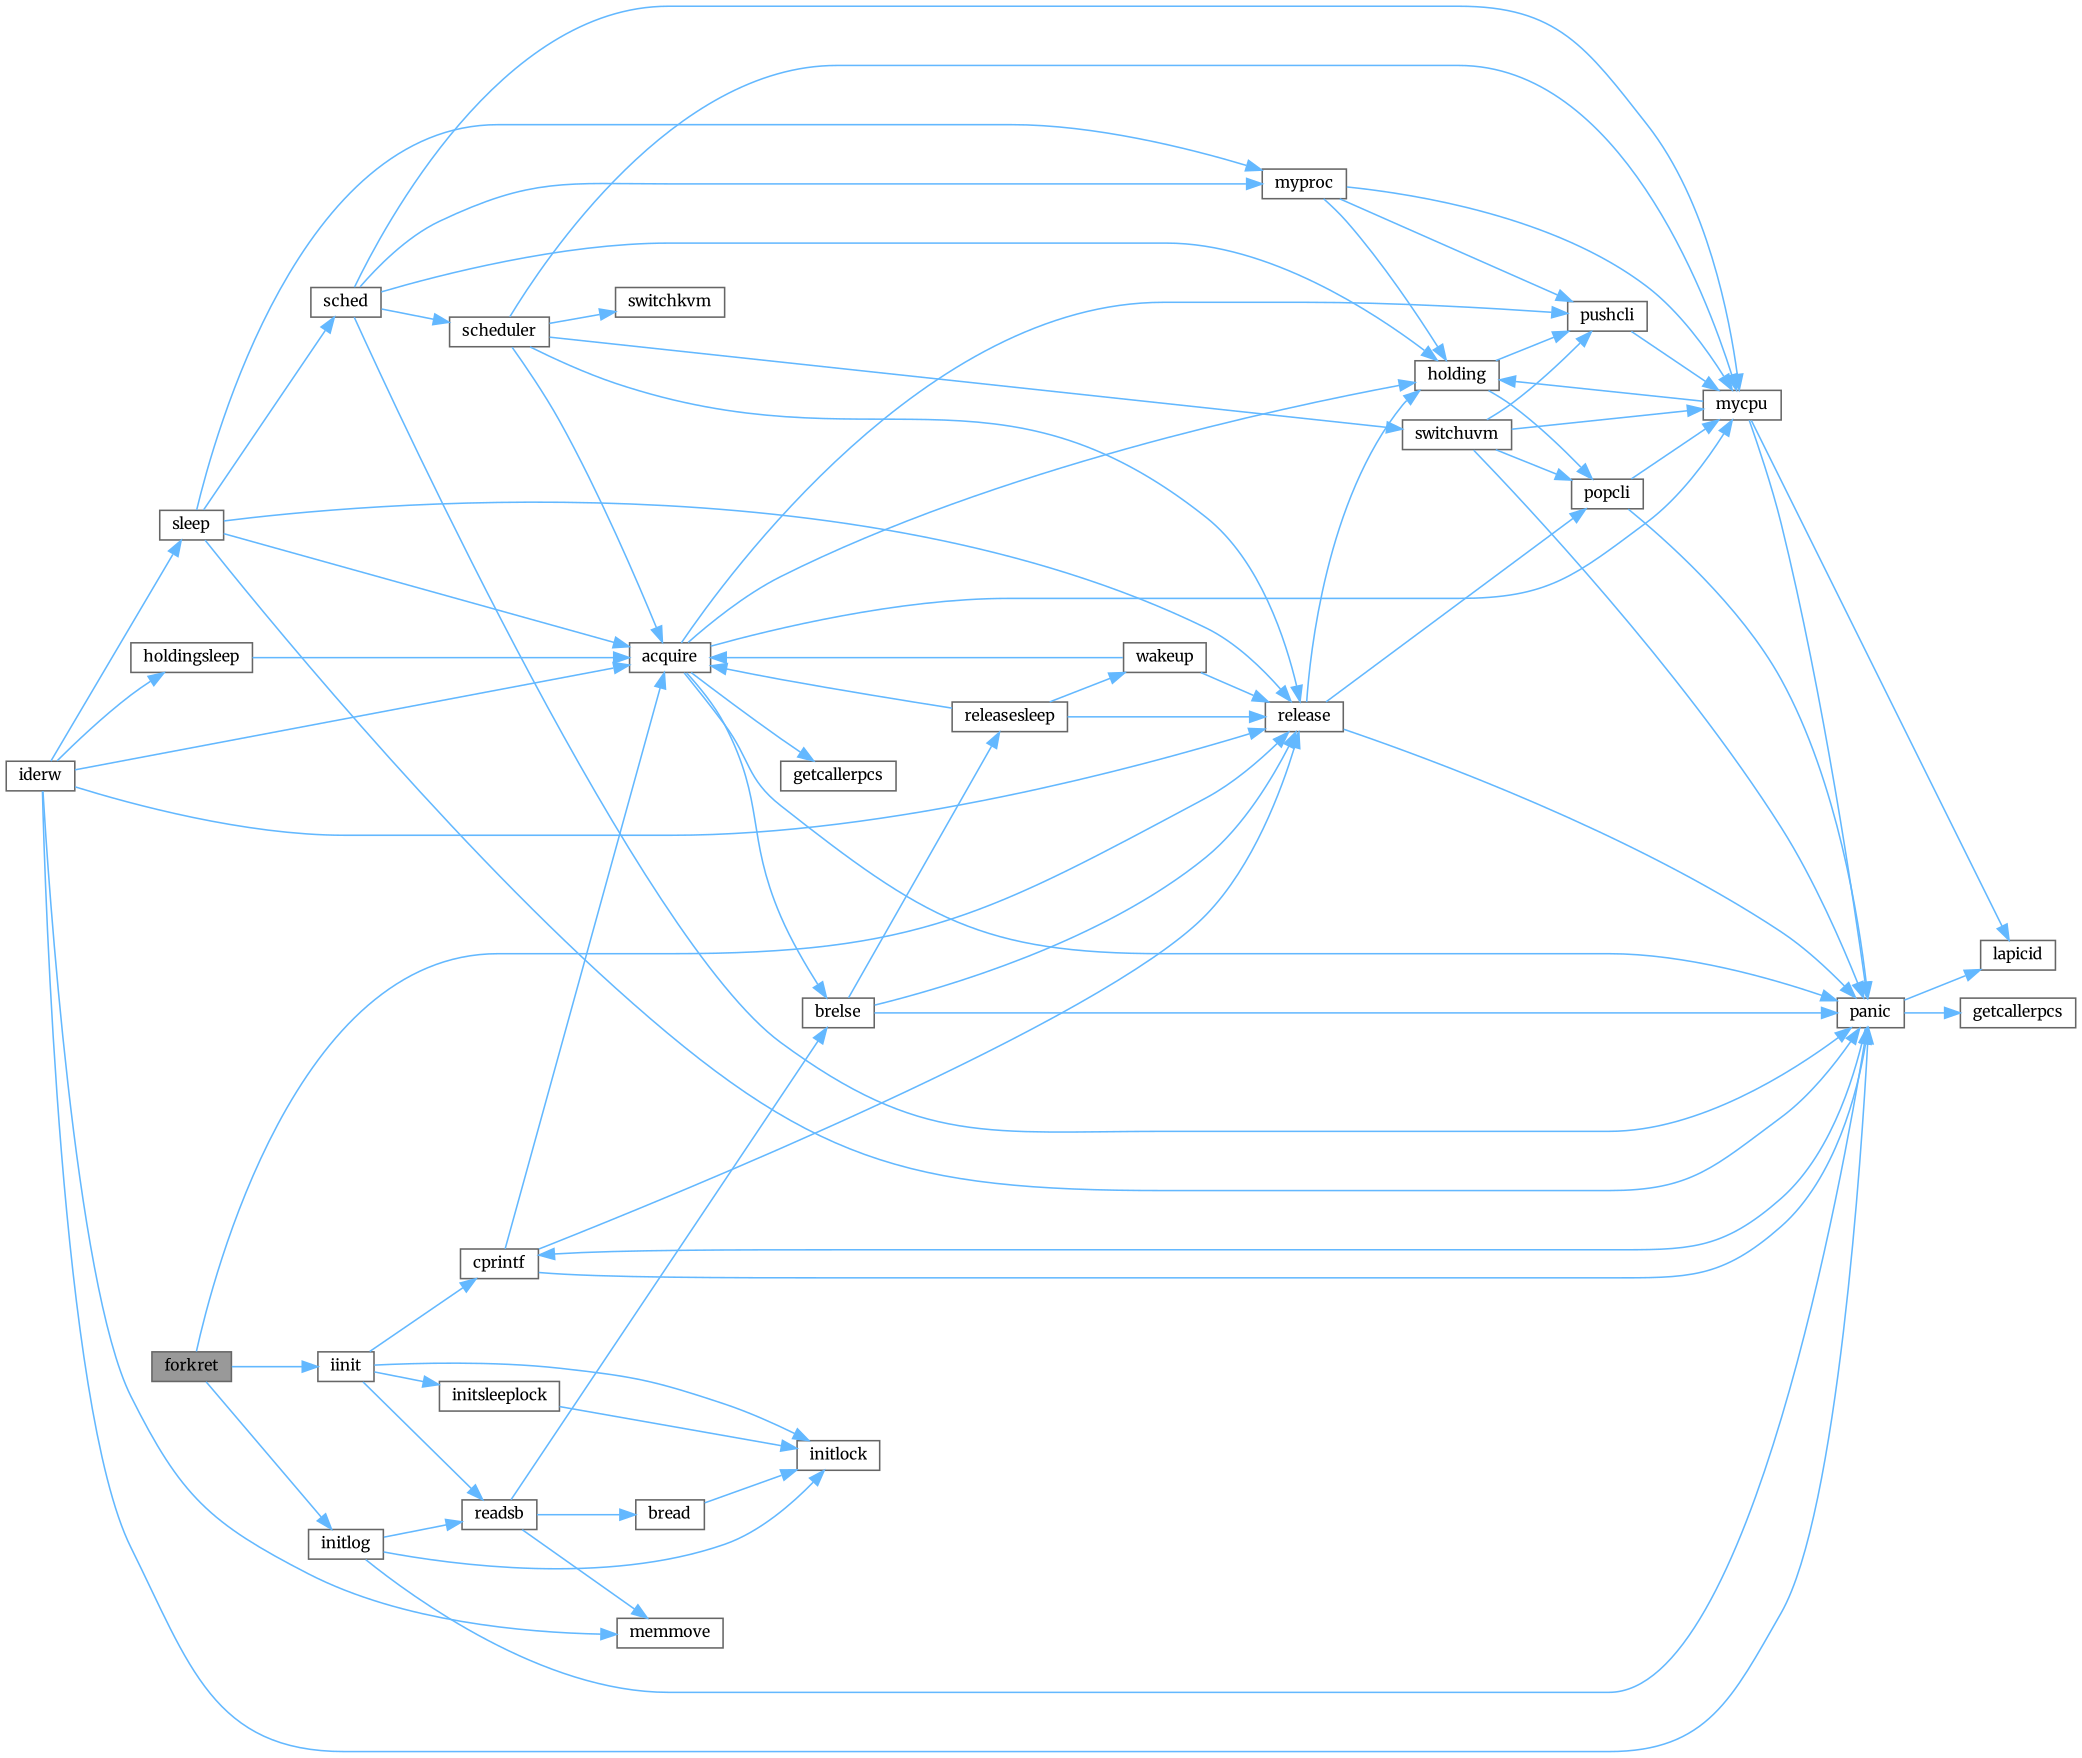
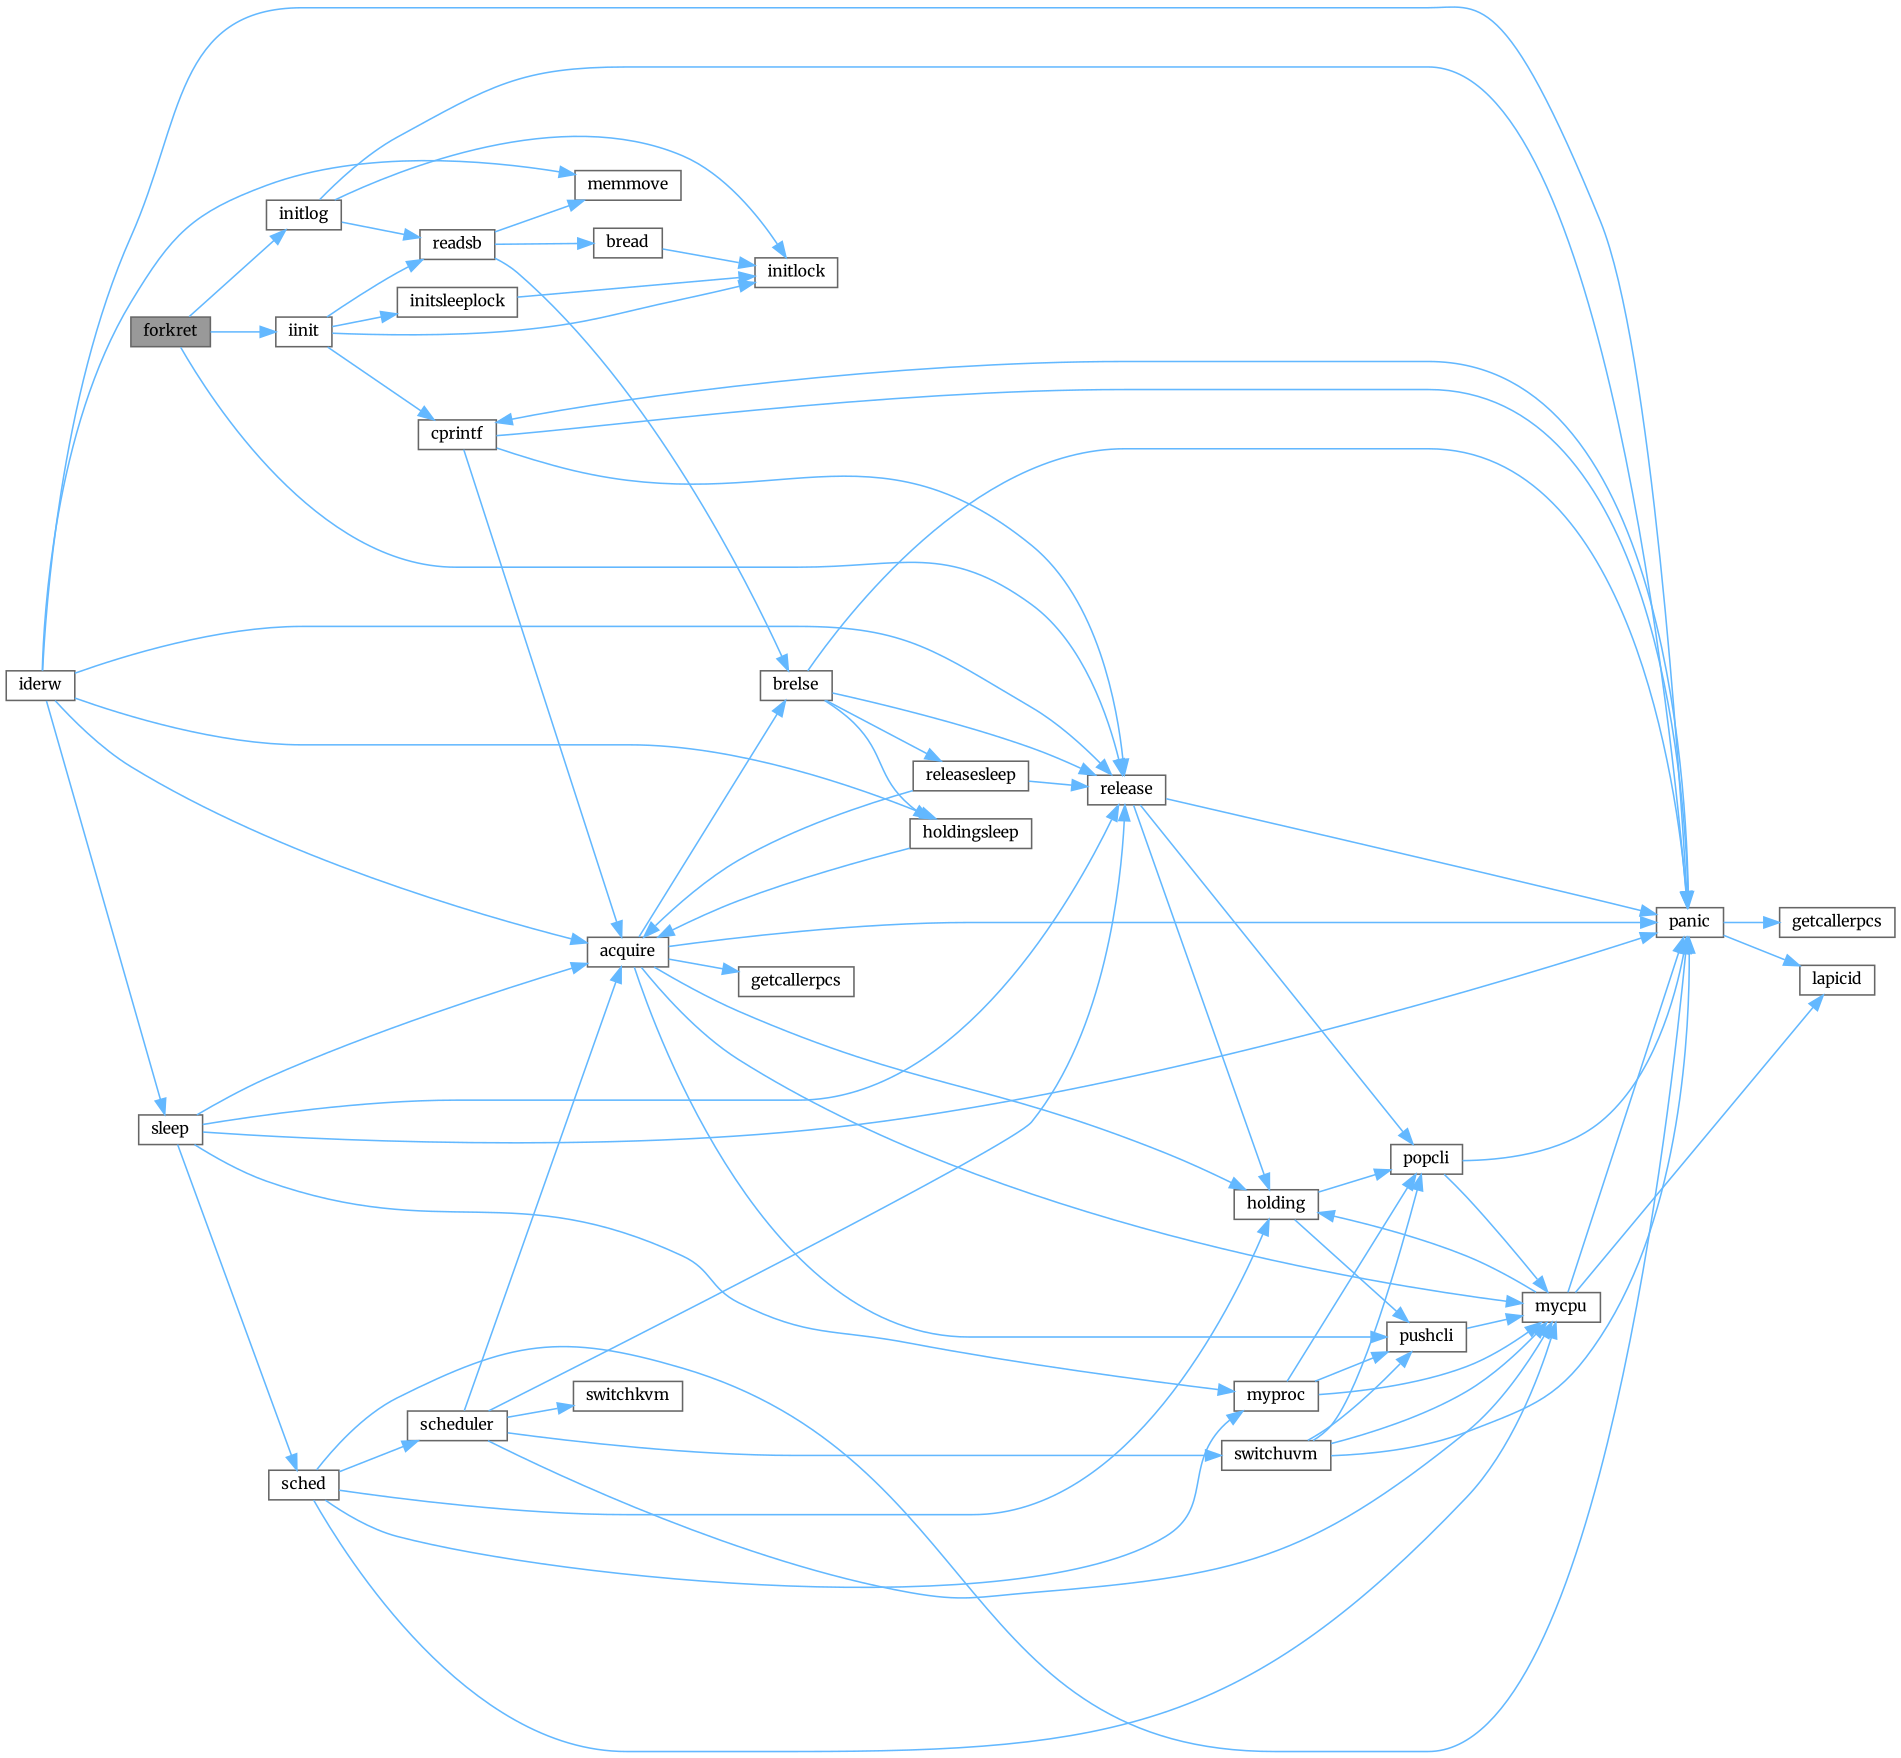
  digraph {
    fontname=Merriweather
    rankdir=LR
    node [color=grey40 fillcolor=white fontname=Merriweather fontsize=10 shape=box style=filled]
    edge [color=steelblue1 fontname=Merriweather fontsize=10 labelfontname=Helvetica labelfontsize=10 style=solid]
    n1 [color=gray40 fillcolor=grey60 fontcolor=black height=0.2 label=forkret width=0.4]
    n2 [height=0.2 label=iinit width=0.4]
    n3 [height=0.2 label=release width=0.4]
    n4 [height=0.2 label=initlog width=0.4]
    n5 [height=0.2 label=cprintf width=0.4]
    n6 [height=0.2 label=initlock width=0.4]
    n7 [height=0.2 label=initsleeplock width=0.4]
    n8 [height=0.2 label=readsb width=0.4]
    n9 [height=0.2 label=panic width=0.4]
    n10 [height=0.2 label=holding width=0.4]
    n11 [height=0.2 label=popcli width=0.4]
    n12 [height=0.2 label=acquire width=0.4]
    n13 [height=0.2 label=bread width=0.4]
    n14 [height=0.2 label=memmove width=0.4]
    n15 [height=0.2 label=brelse width=0.4]
    n16 [height=0.2 label=getcallerpcs width=0.4]
    n17 [height=0.2 label=mycpu width=0.4]
    n18 [height=0.2 label=pushcli width=0.4]
    n19 [height=0.2 label=lapicid width=0.4]
    n20 [height=0.2 label=getcallerpcs width=0.4]
    n21 [height=0.2 label=holdingsleep width=0.4]
    n22 [height=0.2 label=releasesleep width=0.4]
    n23 [height=0.2 label=iderw width=0.4]
    n24 [height=0.2 label=sleep width=0.4]
    n25 [height=0.2 label=myproc width=0.4]
    n26 [height=0.2 label=sched width=0.4]
    n27 [height=0.2 label=scheduler width=0.4]
    n28 [height=0.2 label=switchkvm width=0.4]
    n29 [height=0.2 label=switchuvm width=0.4]
-   n30 [height=0.2 label=wakeup width=0.4]
    n1 -> n2
    n1 -> n3
    n1 -> n4
    n2 -> n5
    n2 -> n6
    n2 -> n7
    n2 -> n8
    n3 -> n9
    n3 -> n10
    n3 -> n11
    n4 -> n6
    n4 -> n8
    n4 -> n9
    n5 -> n3
    n5 -> n9
    n5 -> n12
    n7 -> n6
    n8 -> n13
    n8 -> n14
    n8 -> n15
    n9 -> n5
    n9 -> n19
    n9 -> n20
    n10 -> n11
    n10 -> n18
    n11 -> n9
    n11 -> n17
    n12 -> n9
    n12 -> n10
    n12 -> n15
    n12 -> n16
    n12 -> n17
    n12 -> n18
    n13 -> n6
    n15 -> n3
    n15 -> n9
+   n15 -> n21
    n15 -> n22
    n17 -> n9
    n17 -> n10
    n17 -> n19
    n18 -> n17
    n21 -> n12
    n22 -> n3
    n22 -> n12
-   n22 -> n30
    n23 -> n3
    n23 -> n9
    n23 -> n12
    n23 -> n14
    n23 -> n21
    n23 -> n24
    n24 -> n3
    n24 -> n9
    n24 -> n12
    n24 -> n25
    n24 -> n26
-   n25 -> n10
+   n25 -> n11
    n25 -> n17
    n25 -> n18
    n26 -> n9
    n26 -> n10
    n26 -> n17
    n26 -> n25
    n26 -> n27
    n27 -> n3
    n27 -> n12
    n27 -> n17
    n27 -> n28
    n27 -> n29
    n29 -> n9
    n29 -> n11
    n29 -> n17
    n29 -> n18
-   n30 -> n3
-   n30 -> n12
  }
